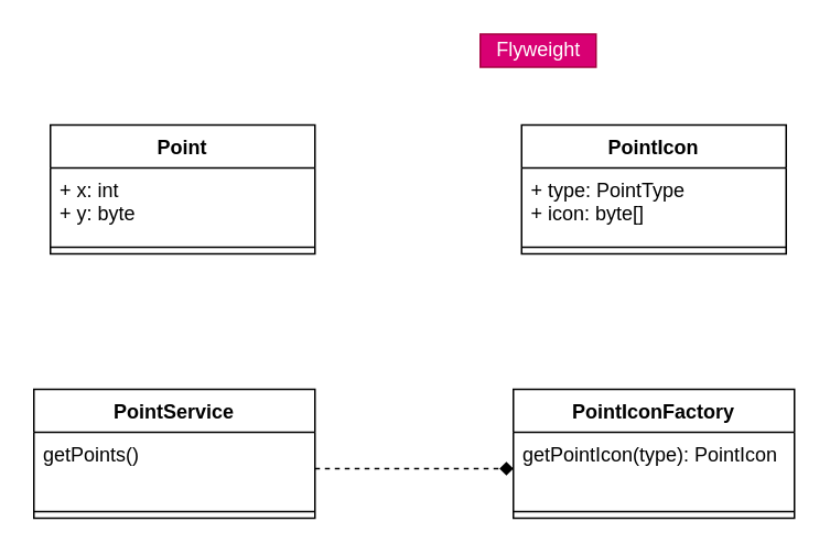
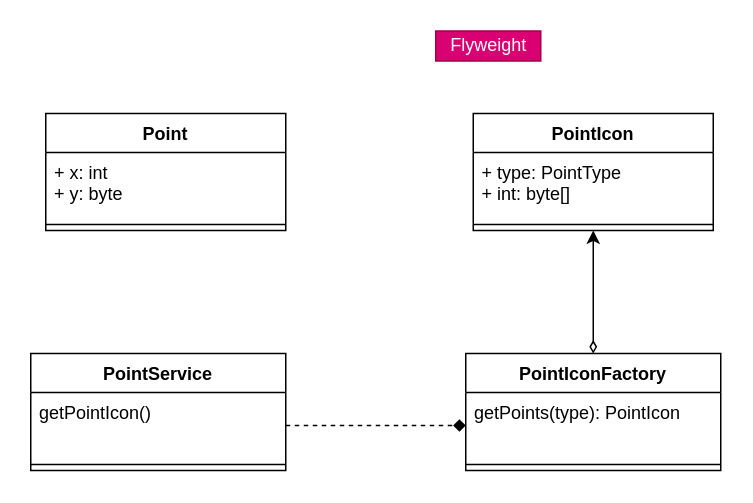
  <mxCell id="0" />
  <mxCell id="1" parent="0" />
  <mxCell id="2" value="Point" style="swimlane;fontStyle=1;align=center;verticalAlign=top;childLayout=stackLayout;horizontal=1;startSize=26;horizontalStack=0;resizeParent=1;resizeParentMax=0;resizeLast=0;collapsible=1;marginBottom=0;" vertex="1" parent="1"><mxGeometry x="30" y="75" width="160" height="78" as="geometry" /></mxCell>
  <mxCell id="3" value="+ x: int&#10;+ y: byte&#10;&#10;" style="text;strokeColor=none;fillColor=none;align=left;verticalAlign=top;spacingLeft=4;spacingRight=4;overflow=hidden;rotatable=0;points=[[0,0.5],[1,0.5]];portConstraint=eastwest;" vertex="1" parent="2"><mxGeometry y="26" width="160" height="44" as="geometry" /></mxCell>
  <mxCell id="4" value="" style="line;strokeWidth=1;fillColor=none;align=left;verticalAlign=middle;spacingTop=-1;spacingLeft=3;spacingRight=3;rotatable=0;labelPosition=right;points=[];portConstraint=eastwest;" vertex="1" parent="2"><mxGeometry y="70" width="160" height="8" as="geometry" /></mxCell>
  <mxCell id="5" value="PointIcon" style="swimlane;fontStyle=1;align=center;verticalAlign=top;childLayout=stackLayout;horizontal=1;startSize=26;horizontalStack=0;resizeParent=1;resizeParentMax=0;resizeLast=0;collapsible=1;marginBottom=0;" vertex="1" parent="1"><mxGeometry x="315" y="75" width="160" height="78" as="geometry" /></mxCell>
- <mxCell id="6" value="+ type: PointType&#10;+ icon: byte[]&#10;&#10;" style="text;strokeColor=none;fillColor=none;align=left;verticalAlign=top;spacingLeft=4;spacingRight=4;overflow=hidden;rotatable=0;points=[[0,0.5],[1,0.5]];portConstraint=eastwest;" vertex="1" parent="5"><mxGeometry y="26" width="160" height="44" as="geometry" /></mxCell>
+ <mxCell id="6" value="+ type: PointType&#10;+ int: byte[]&#10;&#10;" style="text;strokeColor=none;fillColor=none;align=left;verticalAlign=top;spacingLeft=4;spacingRight=4;overflow=hidden;rotatable=0;points=[[0,0.5],[1,0.5]];portConstraint=eastwest;" vertex="1" parent="5"><mxGeometry y="26" width="160" height="44" as="geometry" /></mxCell>
  <mxCell id="7" value="" style="line;strokeWidth=1;fillColor=none;align=left;verticalAlign=middle;spacingTop=-1;spacingLeft=3;spacingRight=3;rotatable=0;labelPosition=right;points=[];portConstraint=eastwest;" vertex="1" parent="5"><mxGeometry y="70" width="160" height="8" as="geometry" /></mxCell>
  <mxCell id="8" value="Flyweight" style="text;html=1;align=center;verticalAlign=middle;resizable=0;points=[];autosize=1;strokeColor=#A50040;fillColor=#d80073;fontColor=#ffffff;" vertex="1" parent="1"><mxGeometry x="290" y="20" width="70" height="20" as="geometry" /></mxCell>
+ <mxCell id="9" style="edgeStyle=orthogonalEdgeStyle;rounded=0;orthogonalLoop=1;jettySize=auto;html=1;exitX=0.5;exitY=0;exitDx=0;exitDy=0;entryX=0.5;entryY=1;entryDx=0;entryDy=0;startArrow=diamondThin;startFill=0;" edge="1" parent="1" source="10" target="5"><mxGeometry relative="1" as="geometry" /></mxCell>
  <mxCell id="10" value="PointIconFactory" style="swimlane;fontStyle=1;align=center;verticalAlign=top;childLayout=stackLayout;horizontal=1;startSize=26;horizontalStack=0;resizeParent=1;resizeParentMax=0;resizeLast=0;collapsible=1;marginBottom=0;" vertex="1" parent="1"><mxGeometry x="310" y="235" width="170" height="78" as="geometry" /></mxCell>
- <mxCell id="11" value="getPointIcon(type): PointIcon" style="text;strokeColor=none;fillColor=none;align=left;verticalAlign=top;spacingLeft=4;spacingRight=4;overflow=hidden;rotatable=0;points=[[0,0.5],[1,0.5]];portConstraint=eastwest;" vertex="1" parent="10"><mxGeometry y="26" width="170" height="44" as="geometry" /></mxCell>
+ <mxCell id="11" value="getPoints(type): PointIcon" style="text;strokeColor=none;fillColor=none;align=left;verticalAlign=top;spacingLeft=4;spacingRight=4;overflow=hidden;rotatable=0;points=[[0,0.5],[1,0.5]];portConstraint=eastwest;" vertex="1" parent="10"><mxGeometry y="26" width="170" height="44" as="geometry" /></mxCell>
  <mxCell id="12" value="" style="line;strokeWidth=1;fillColor=none;align=left;verticalAlign=middle;spacingTop=-1;spacingLeft=3;spacingRight=3;rotatable=0;labelPosition=right;points=[];portConstraint=eastwest;" vertex="1" parent="10"><mxGeometry y="70" width="170" height="8" as="geometry" /></mxCell>
  <mxCell id="13" value="PointService" style="swimlane;fontStyle=1;align=center;verticalAlign=top;childLayout=stackLayout;horizontal=1;startSize=26;horizontalStack=0;resizeParent=1;resizeParentMax=0;resizeLast=0;collapsible=1;marginBottom=0;" vertex="1" parent="1"><mxGeometry x="20" y="235" width="170" height="78" as="geometry" /></mxCell>
- <mxCell id="14" value="getPoints()" style="text;strokeColor=none;fillColor=none;align=left;verticalAlign=top;spacingLeft=4;spacingRight=4;overflow=hidden;rotatable=0;points=[[0,0.5],[1,0.5]];portConstraint=eastwest;" vertex="1" parent="13"><mxGeometry y="26" width="170" height="44" as="geometry" /></mxCell>
+ <mxCell id="14" value="getPointIcon()" style="text;strokeColor=none;fillColor=none;align=left;verticalAlign=top;spacingLeft=4;spacingRight=4;overflow=hidden;rotatable=0;points=[[0,0.5],[1,0.5]];portConstraint=eastwest;" vertex="1" parent="13"><mxGeometry y="26" width="170" height="44" as="geometry" /></mxCell>
  <mxCell id="15" value="" style="line;strokeWidth=1;fillColor=none;align=left;verticalAlign=middle;spacingTop=-1;spacingLeft=3;spacingRight=3;rotatable=0;labelPosition=right;points=[];portConstraint=eastwest;" vertex="1" parent="13"><mxGeometry y="70" width="170" height="8" as="geometry" /></mxCell>
  <mxCell id="16" style="edgeStyle=orthogonalEdgeStyle;rounded=0;orthogonalLoop=1;jettySize=auto;html=1;exitX=1;exitY=0.5;exitDx=0;exitDy=0;entryX=0;entryY=0.5;entryDx=0;entryDy=0;startArrow=none;startFill=0;dashed=1;endArrow=diamond;" edge="1" parent="1" source="14" target="11"><mxGeometry relative="1" as="geometry" /></mxCell>
